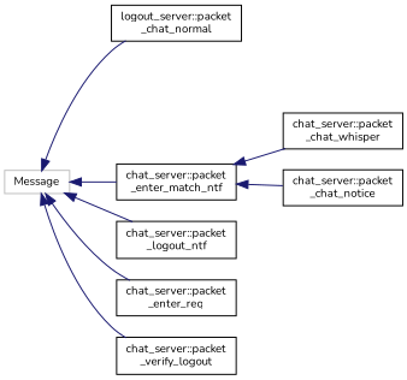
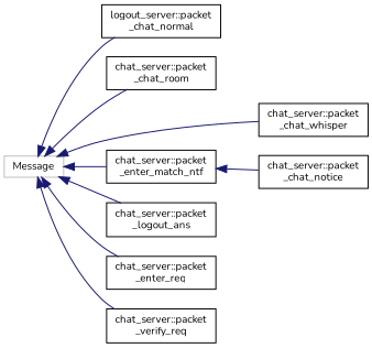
  digraph {
    fontname=Nunito
    rankdir=LR
    node [color=black fillcolor=white fontname=Nunito fontsize=10 shape=record style=filled]
    edge [color=midnightblue dir=back fontname=Nunito fontsize=10 labelfontname=Helvetica labelfontsize=10 style=solid]
    n1 [color=grey75 height=0.2 label=Message width=0.4]
    n2 [height=0.2 label="logout_server::packet\l_chat_normal" width=0.4]
+   n3 [height=0.2 label="chat_server::packet\l_chat_room" width=0.4]
    n4 [height=0.2 label="chat_server::packet\l_chat_whisper" width=0.4]
    n5 [height=0.2 label="chat_server::packet\l_enter_match_ntf" width=0.4]
-   n6 [height=0.2 label="chat_server::packet\l_logout_ntf" width=0.4]
+   n6 [height=0.2 label="chat_server::packet\l_logout_ans" width=0.4]
    n7 [height=0.2 label="chat_server::packet\l_enter_req" width=0.4]
-   n8 [height=0.2 label="chat_server::packet\l_verify_logout" width=0.4]
+   n8 [height=0.2 label="chat_server::packet\l_verify_req" width=0.4]
    n9 [height=0.2 label="chat_server::packet\l_chat_notice" width=0.4]
    n1 -> n2
-   n5 -> n4
+   n1 -> n3
+   n1 -> n4
    n1 -> n5
    n1 -> n6
    n1 -> n7
    n1 -> n8
    n5 -> n9
  }
